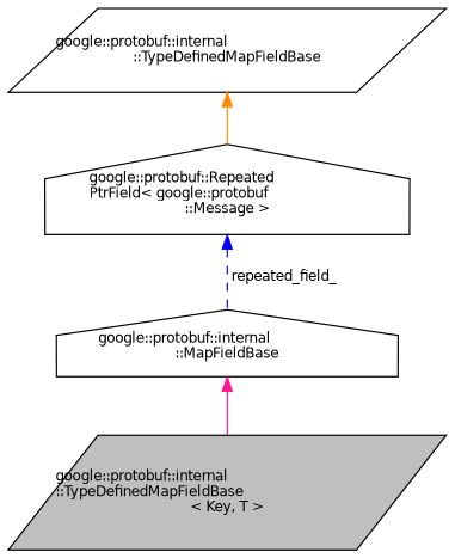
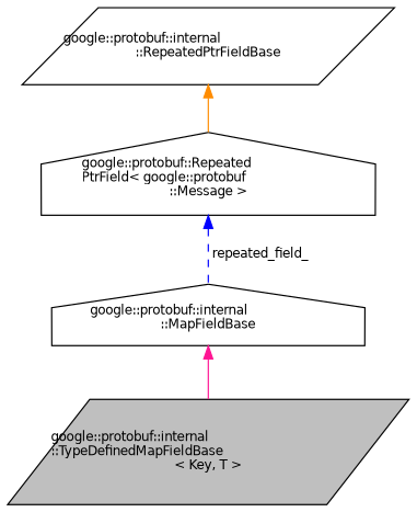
  digraph {
    node [color=black fillcolor=white fontname=Helvetica fontsize=10 shape=parallelogram style=filled]
    edge [dir=back fontname=Helvetica fontsize=10 labelfontname=Helvetica labelfontsize=10 style=solid]
    n1 [fillcolor=grey75 fontcolor=black height=0.2 label="google::protobuf::internal\l::TypeDefinedMapFieldBase\l\< Key, T \>" width=0.4]
    n2 [height=0.2 label="google::protobuf::internal\l::MapFieldBase" shape=house width=0.4]
    n3 [height=0.2 label="google::protobuf::Repeated\lPtrField\< google::protobuf\l::Message \>" shape=house width=0.4]
-   n4 [height=0.2 label="google::protobuf::internal\l::TypeDefinedMapFieldBase" width=0.4]
+   n4 [height=0.2 label="google::protobuf::internal\l::RepeatedPtrFieldBase" width=0.4]
    n2 -> n1 [color=deeppink]
    n3 -> n2 [color=blue label=" repeated_field_" style=dashed]
    n4 -> n3 [color=darkorange]
  }
